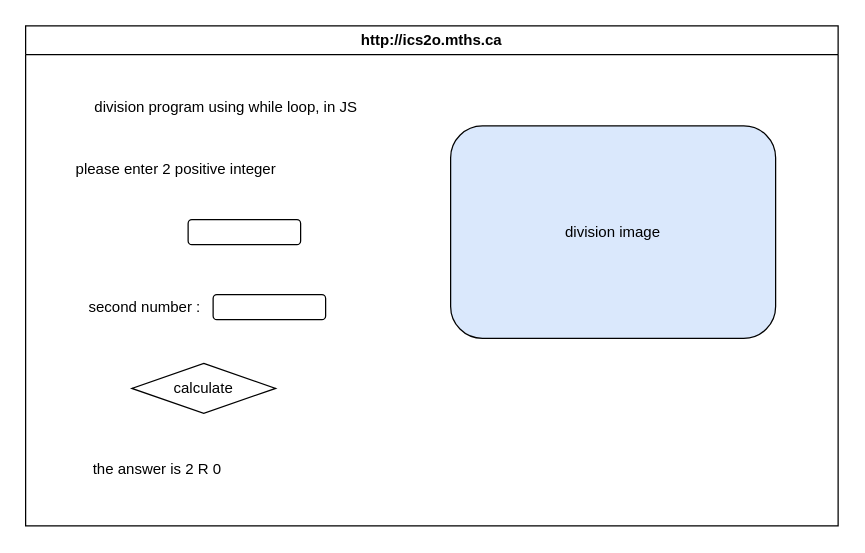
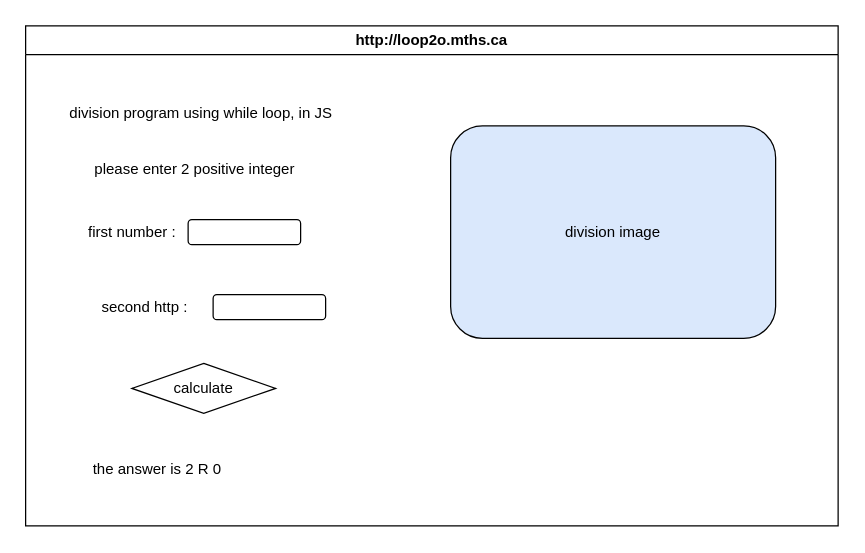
  <mxCell id="0" />
  <mxCell id="1" parent="0" />
- <mxCell id="2" value="http://ics2o.mths.ca" style="swimlane;whiteSpace=wrap;html=1;" parent="1" vertex="1"><mxGeometry x="20" y="20" width="650" height="400" as="geometry" /></mxCell>
- <mxCell id="3" value="division program using while loop, in JS" style="text;html=1;align=center;verticalAlign=middle;resizable=0;points=[];autosize=1;strokeColor=none;fillColor=none;" vertex="1" parent="2"><mxGeometry x="40" y="50" width="240" height="30" as="geometry" /></mxCell>
- <mxCell id="4" value="please enter 2 positive integer" style="text;html=1;align=center;verticalAlign=middle;resizable=0;points=[];autosize=1;strokeColor=none;fillColor=none;" vertex="1" parent="2"><mxGeometry x="25" y="100" width="190" height="30" as="geometry" /></mxCell>
- <mxCell id="6" value="second number :" style="text;html=1;align=center;verticalAlign=middle;resizable=0;points=[];autosize=1;strokeColor=none;fillColor=none;" vertex="1" parent="2"><mxGeometry x="40" y="210" width="110" height="30" as="geometry" /></mxCell>
+ <mxCell id="2" value="http://loop2o.mths.ca" style="swimlane;whiteSpace=wrap;html=1;" parent="1" vertex="1"><mxGeometry x="20" y="20" width="650" height="400" as="geometry" /></mxCell>
+ <mxCell id="3" value="division program using while loop, in JS" style="text;html=1;align=center;verticalAlign=middle;resizable=0;points=[];autosize=1;strokeColor=none;fillColor=none;" vertex="1" parent="2"><mxGeometry x="20" y="55" width="240" height="30" as="geometry" /></mxCell>
+ <mxCell id="4" value="please enter 2 positive integer" style="text;html=1;align=center;verticalAlign=middle;resizable=0;points=[];autosize=1;strokeColor=none;fillColor=none;" vertex="1" parent="2"><mxGeometry x="40" y="100" width="190" height="30" as="geometry" /></mxCell>
+ <mxCell id="5" value="first number :" style="text;html=1;align=center;verticalAlign=middle;resizable=0;points=[];autosize=1;strokeColor=none;fillColor=none;" vertex="1" parent="2"><mxGeometry x="40" y="150" width="90" height="30" as="geometry" /></mxCell>
+ <mxCell id="6" value="second http :" style="text;html=1;align=center;verticalAlign=middle;resizable=0;points=[];autosize=1;strokeColor=none;fillColor=none;" vertex="1" parent="2"><mxGeometry x="40" y="210" width="110" height="30" as="geometry" /></mxCell>
  <mxCell id="7" value="" style="rounded=1;whiteSpace=wrap;html=1;" vertex="1" parent="2"><mxGeometry x="130" y="155" width="90" height="20" as="geometry" /></mxCell>
  <mxCell id="8" value="" style="rounded=1;whiteSpace=wrap;html=1;" vertex="1" parent="2"><mxGeometry x="150" y="215" width="90" height="20" as="geometry" /></mxCell>
  <mxCell id="9" value="calculate" style="rhombus;whiteSpace=wrap;html=1;" vertex="1" parent="2"><mxGeometry x="85" y="270" width="115" height="40" as="geometry" /></mxCell>
  <mxCell id="10" value="the answer is 2 R 0" style="text;html=1;align=center;verticalAlign=middle;resizable=0;points=[];autosize=1;strokeColor=none;fillColor=none;" vertex="1" parent="2"><mxGeometry x="40" y="340" width="130" height="30" as="geometry" /></mxCell>
  <mxCell id="11" value="division image" style="rounded=1;whiteSpace=wrap;html=1;fillColor=#dae8fc;" vertex="1" parent="2"><mxGeometry x="340" y="80" width="260" height="170" as="geometry" /></mxCell>
